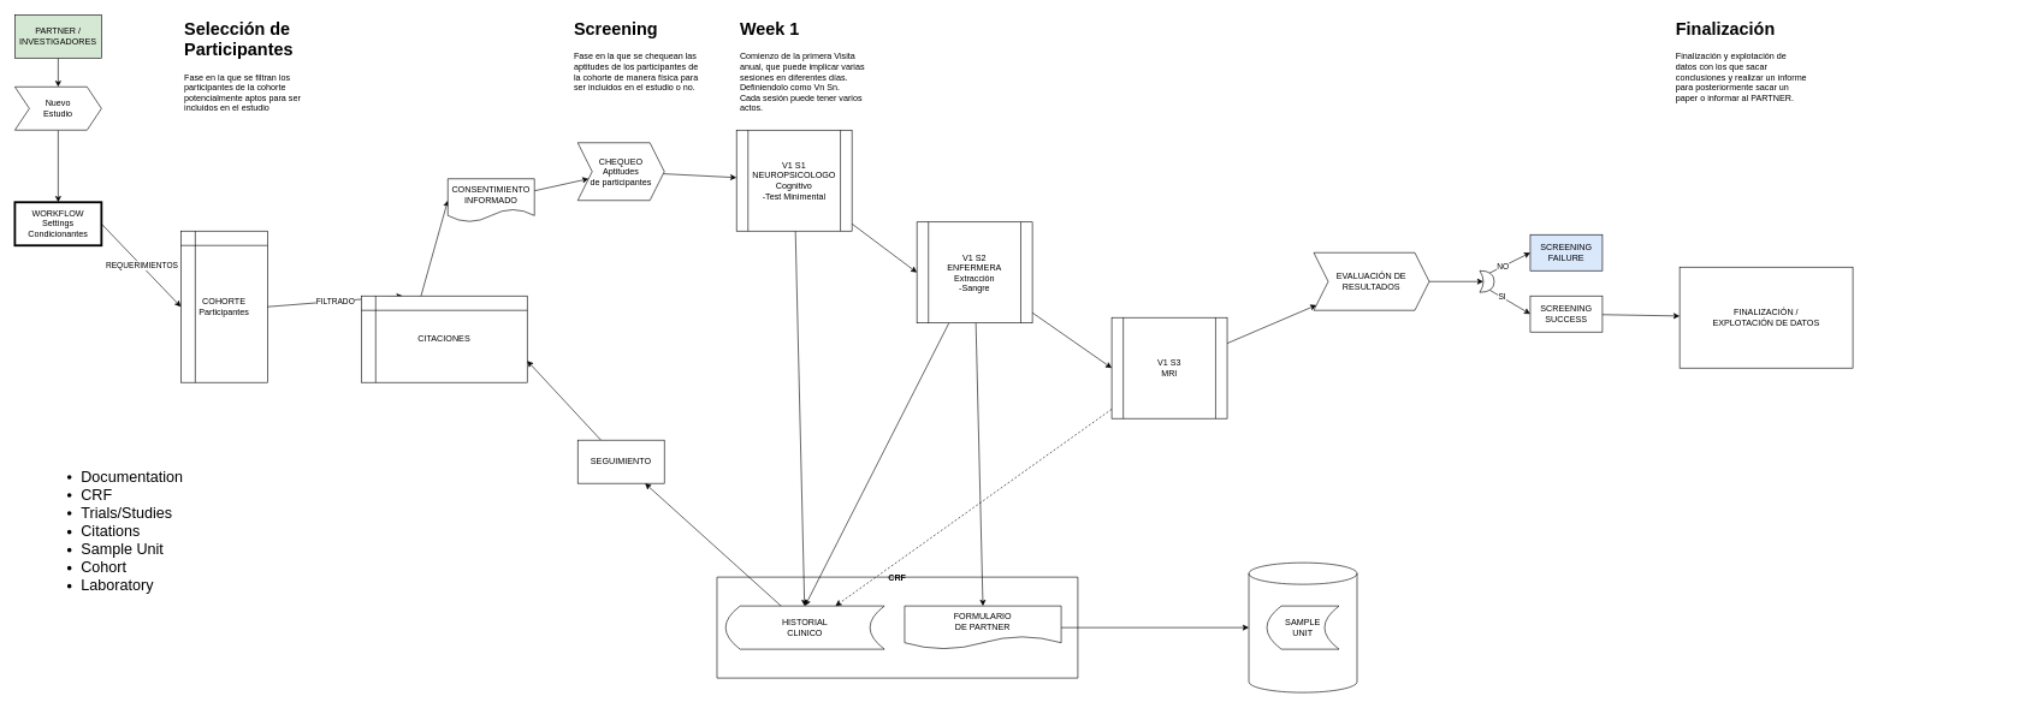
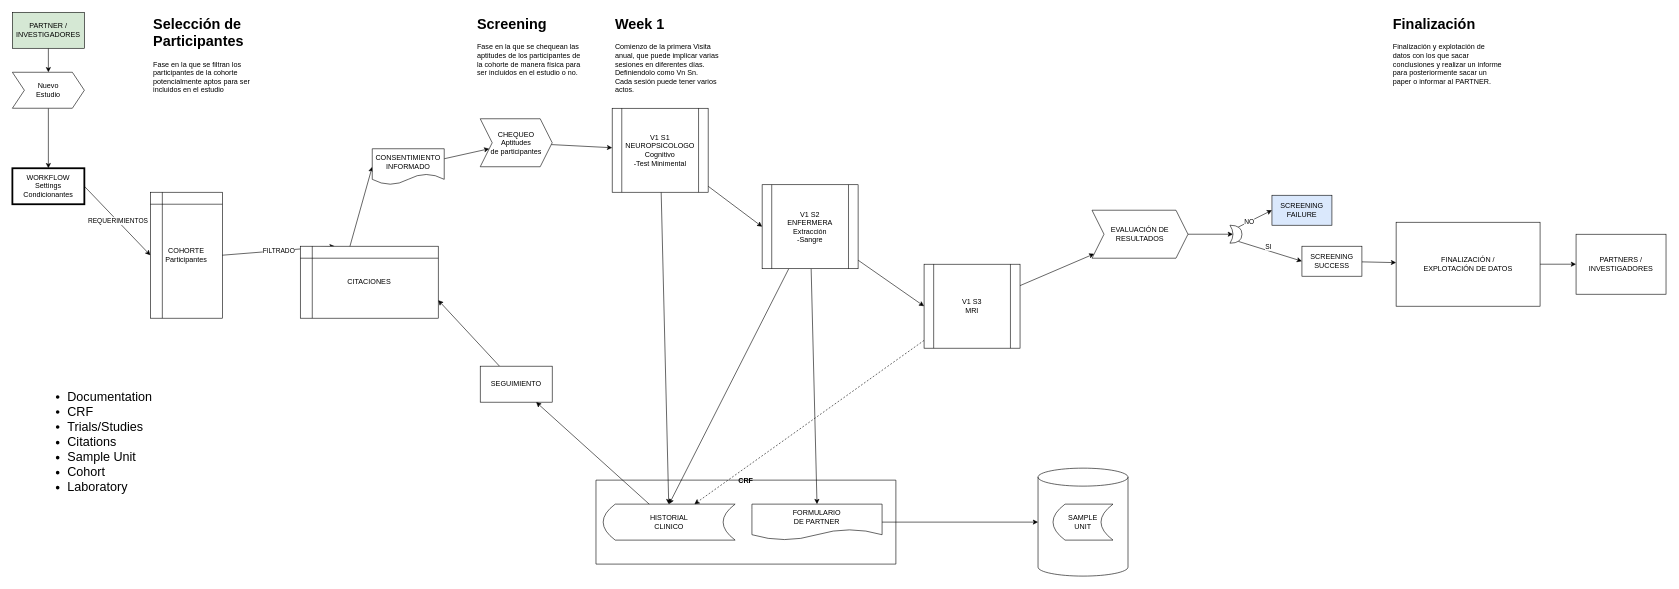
  <mxCell id="0" />
  <mxCell id="1" parent="0" />
  <mxCell id="2" value="" style="shape=cylinder3;whiteSpace=wrap;html=1;boundedLbl=1;backgroundOutline=1;size=15;rounded=0;glass=0;sketch=0;strokeWidth=1;gradientColor=none;" parent="1" vertex="1"><mxGeometry x="1730" y="780" width="150" height="180" as="geometry" /></mxCell>
  <mxCell id="3" value="WORKFLOW&lt;br&gt;Settings&lt;br&gt;Condicionantes" style="rounded=0;whiteSpace=wrap;html=1;glass=0;strokeWidth=3;" parent="1" vertex="1"><mxGeometry x="20" y="280" width="120" height="60" as="geometry" /></mxCell>
  <mxCell id="4" style="edgeStyle=none;html=1;shadow=0;" parent="1" source="5" target="41" edge="1"><mxGeometry relative="1" as="geometry" /></mxCell>
  <mxCell id="5" value="PARTNER / INVESTIGADORES" style="rounded=0;whiteSpace=wrap;html=1;fillColor=#d5e8d4;" parent="1" vertex="1"><mxGeometry x="20" y="20" width="120" height="60" as="geometry" /></mxCell>
  <mxCell id="6" style="edgeStyle=none;html=1;shadow=0;" parent="1" source="8" target="31" edge="1"><mxGeometry relative="1" as="geometry" /></mxCell>
  <mxCell id="7" style="edgeStyle=none;html=1;entryX=0;entryY=0.5;entryDx=0;entryDy=0;" parent="1" source="8" target="12" edge="1"><mxGeometry relative="1" as="geometry" /></mxCell>
  <mxCell id="8" value="V1 S1&lt;br&gt;NEUROPSICOLOGO&lt;br&gt;Cognitivo&lt;br&gt;-Test Minimental" style="shape=process;whiteSpace=wrap;html=1;backgroundOutline=1;glass=0;strokeWidth=1;" parent="1" vertex="1"><mxGeometry x="1020" y="180" width="160" height="140" as="geometry" /></mxCell>
  <mxCell id="9" style="edgeStyle=none;html=1;entryX=0.5;entryY=0;entryDx=0;entryDy=0;shadow=0;" parent="1" source="12" target="32" edge="1"><mxGeometry relative="1" as="geometry" /></mxCell>
  <mxCell id="10" style="edgeStyle=none;html=1;entryX=0.5;entryY=0;entryDx=0;entryDy=0;shadow=0;" parent="1" source="12" target="31" edge="1"><mxGeometry relative="1" as="geometry" /></mxCell>
  <mxCell id="11" style="edgeStyle=none;html=1;entryX=0;entryY=0.5;entryDx=0;entryDy=0;" parent="1" source="12" target="50" edge="1"><mxGeometry relative="1" as="geometry" /></mxCell>
  <mxCell id="12" value="V1 S2&lt;br&gt;ENFERMERA&lt;br&gt;Extracción&lt;br&gt;-Sangre" style="shape=process;whiteSpace=wrap;html=1;backgroundOutline=1;glass=0;strokeWidth=1;" parent="1" vertex="1"><mxGeometry x="1270" y="307.5" width="160" height="140" as="geometry" /></mxCell>
  <mxCell id="13" value="&lt;h1&gt;Selección de Participantes&lt;/h1&gt;&lt;p&gt;Fase en la que se filtran los participantes de la cohorte potencialmente aptos para ser incluidos en el estudio&amp;nbsp;&lt;/p&gt;" style="text;html=1;strokeColor=none;fillColor=none;spacing=5;spacingTop=-20;whiteSpace=wrap;overflow=hidden;rounded=0;glass=0;" parent="1" vertex="1"><mxGeometry x="250" y="20" width="190" height="140" as="geometry" /></mxCell>
  <mxCell id="14" value="COHORTE&lt;br&gt;Participantes" style="shape=internalStorage;whiteSpace=wrap;html=1;backgroundOutline=1;glass=0;strokeWidth=1;" parent="1" vertex="1"><mxGeometry x="250" y="320" width="120" height="210" as="geometry" /></mxCell>
  <mxCell id="15" style="edgeStyle=none;html=1;shadow=0;" parent="1" source="16" target="8" edge="1"><mxGeometry relative="1" as="geometry" /></mxCell>
  <mxCell id="16" value="CHEQUEO&lt;br&gt;Aptitudes&lt;br&gt;de participantes" style="shape=step;perimeter=stepPerimeter;whiteSpace=wrap;html=1;fixedSize=1;glass=0;strokeWidth=1;" parent="1" vertex="1"><mxGeometry x="800" y="197.5" width="120" height="80" as="geometry" /></mxCell>
  <mxCell id="17" value="&lt;h1&gt;Screening&lt;/h1&gt;&lt;p&gt;Fase en la que se chequean las aptitudes de los participantes de la cohorte de manera física para ser incluidos en el estudio o no.&lt;/p&gt;" style="text;html=1;strokeColor=none;fillColor=none;spacing=5;spacingTop=-20;whiteSpace=wrap;overflow=hidden;rounded=0;glass=0;" parent="1" vertex="1"><mxGeometry x="790" y="20" width="190" height="120" as="geometry" /></mxCell>
  <mxCell id="18" value="" style="endArrow=classic;html=1;exitX=1;exitY=0.5;exitDx=0;exitDy=0;entryX=0.25;entryY=0;entryDx=0;entryDy=0;" parent="1" source="14" target="34" edge="1"><mxGeometry relative="1" as="geometry"><mxPoint x="460" y="160" as="sourcePoint" /><mxPoint x="560" y="160" as="targetPoint" /><Array as="points" /></mxGeometry></mxCell>
  <mxCell id="19" value="FILTRADO" style="edgeLabel;resizable=0;html=1;align=center;verticalAlign=middle;glass=0;strokeWidth=1;" parent="18" connectable="0" vertex="1"><mxGeometry relative="1" as="geometry" /></mxCell>
  <mxCell id="20" value="" style="endArrow=classic;html=1;entryX=0;entryY=0.5;entryDx=0;entryDy=0;exitX=1;exitY=0.5;exitDx=0;exitDy=0;" parent="1" source="3" target="14" edge="1"><mxGeometry relative="1" as="geometry"><mxPoint x="200" y="130" as="sourcePoint" /><mxPoint x="340" y="140" as="targetPoint" /></mxGeometry></mxCell>
  <mxCell id="21" value="REQUERIMIENTOS" style="edgeLabel;resizable=0;html=1;align=center;verticalAlign=middle;glass=0;strokeWidth=1;" parent="20" connectable="0" vertex="1"><mxGeometry relative="1" as="geometry" /></mxCell>
  <mxCell id="22" style="edgeStyle=none;html=1;entryX=0;entryY=0.5;entryDx=0;entryDy=0;exitX=0.7;exitY=0.1;exitDx=0;exitDy=0;exitPerimeter=0;" parent="1" source="26" target="27" edge="1"><mxGeometry relative="1" as="geometry" /></mxCell>
  <mxCell id="23" value="NO" style="edgeLabel;html=1;align=center;verticalAlign=middle;resizable=0;points=[];" parent="22" vertex="1" connectable="0"><mxGeometry x="-0.374" relative="1" as="geometry"><mxPoint as="offset" /></mxGeometry></mxCell>
  <mxCell id="24" style="edgeStyle=none;html=1;exitX=0.7;exitY=0.9;exitDx=0;exitDy=0;exitPerimeter=0;entryX=0;entryY=0.5;entryDx=0;entryDy=0;" parent="1" source="26" target="29" edge="1"><mxGeometry relative="1" as="geometry" /></mxCell>
  <mxCell id="25" value="SI" style="edgeLabel;html=1;align=center;verticalAlign=middle;resizable=0;points=[];" parent="24" vertex="1" connectable="0"><mxGeometry x="0.3" y="-2" relative="1" as="geometry"><mxPoint x="-19" y="-15" as="offset" /></mxGeometry></mxCell>
  <mxCell id="26" value="" style="shape=xor;whiteSpace=wrap;html=1;glass=0;strokeWidth=1;" parent="1" vertex="1"><mxGeometry x="2050" y="375" width="20" height="30" as="geometry" /></mxCell>
  <mxCell id="27" value="SCREENING FAILURE" style="rounded=0;whiteSpace=wrap;html=1;glass=0;strokeWidth=1;fillColor=#dae8fc;" parent="1" vertex="1"><mxGeometry x="2120" y="325" width="100" height="50" as="geometry" /></mxCell>
  <mxCell id="28" style="edgeStyle=none;html=1;shadow=0;" parent="1" source="29" target="43" edge="1"><mxGeometry relative="1" as="geometry" /></mxCell>
- <mxCell id="29" value="SCREENING SUCCESS" style="rounded=0;whiteSpace=wrap;html=1;glass=0;strokeWidth=1;" parent="1" vertex="1"><mxGeometry x="2120" y="410" width="100" height="50" as="geometry" /></mxCell>
+ <mxCell id="29" value="SCREENING SUCCESS" style="rounded=0;whiteSpace=wrap;html=1;glass=0;strokeWidth=1;" parent="1" vertex="1"><mxGeometry x="2170" y="410" width="100" height="50" as="geometry" /></mxCell>
  <mxCell id="30" value="CRF" style="swimlane;startSize=0;glass=0;strokeWidth=1;swimlaneFillColor=none;gradientColor=none;rounded=0;arcSize=22;swimlaneLine=1;sketch=0;" parent="1" vertex="1"><mxGeometry x="993" y="800" width="500" height="140" as="geometry"><mxRectangle x="670" y="340" width="50" height="40" as="alternateBounds" /></mxGeometry></mxCell>
  <mxCell id="31" value="HISTORIAL&lt;br&gt;CLINICO" style="shape=dataStorage;whiteSpace=wrap;html=1;fixedSize=1;glass=0;strokeWidth=1;" parent="30" vertex="1"><mxGeometry x="12" y="40" width="220" height="60" as="geometry" /></mxCell>
  <mxCell id="32" value="FORMULARIO&lt;br&gt;DE PARTNER" style="shape=document;whiteSpace=wrap;html=1;boundedLbl=1;rounded=0;glass=0;sketch=0;strokeWidth=1;gradientColor=none;" parent="30" vertex="1"><mxGeometry x="260" y="40" width="217" height="60" as="geometry" /></mxCell>
  <mxCell id="33" style="edgeStyle=none;html=1;entryX=0;entryY=0.5;entryDx=0;entryDy=0;shadow=0;" parent="1" target="47" edge="1"><mxGeometry relative="1" as="geometry"><mxPoint x="580" y="420" as="sourcePoint" /></mxGeometry></mxCell>
  <mxCell id="34" value="CITACIONES" style="shape=internalStorage;whiteSpace=wrap;html=1;backgroundOutline=1;rounded=0;glass=0;sketch=0;strokeWidth=1;gradientColor=none;" parent="1" vertex="1"><mxGeometry x="500" y="410" width="230" height="120" as="geometry" /></mxCell>
  <mxCell id="35" value="&lt;h1&gt;Week 1&lt;/h1&gt;&lt;p&gt;Comienzo de la primera Visita anual, que puede implicar varias sesiones en diferentes días. Definiendolo como Vn Sn.&lt;br&gt;Cada sesión puede tener varios actos.&lt;/p&gt;" style="text;html=1;strokeColor=none;fillColor=none;spacing=5;spacingTop=-20;whiteSpace=wrap;overflow=hidden;rounded=0;glass=0;" parent="1" vertex="1"><mxGeometry x="1020" y="20" width="190" height="140" as="geometry" /></mxCell>
  <mxCell id="36" value="SAMPLE&lt;br&gt;UNIT" style="shape=dataStorage;whiteSpace=wrap;html=1;fixedSize=1;rounded=0;glass=0;sketch=0;strokeWidth=1;gradientColor=none;" parent="1" vertex="1"><mxGeometry x="1755" y="840" width="100" height="60" as="geometry" /></mxCell>
  <mxCell id="37" style="edgeStyle=none;html=1;entryX=1;entryY=0.75;entryDx=0;entryDy=0;" parent="1" source="38" target="34" edge="1"><mxGeometry relative="1" as="geometry" /></mxCell>
  <mxCell id="38" value="SEGUIMIENTO" style="whiteSpace=wrap;html=1;glass=0;strokeWidth=1;" parent="1" vertex="1"><mxGeometry x="800" y="610" width="120" height="60" as="geometry" /></mxCell>
  <mxCell id="39" value="" style="edgeStyle=none;html=1;shadow=0;" parent="1" source="31" target="38" edge="1"><mxGeometry relative="1" as="geometry" /></mxCell>
  <mxCell id="40" style="edgeStyle=none;html=1;entryX=0.5;entryY=0;entryDx=0;entryDy=0;shadow=0;" parent="1" source="41" target="3" edge="1"><mxGeometry relative="1" as="geometry" /></mxCell>
  <mxCell id="41" value="Nuevo&lt;br&gt;Estudio" style="shape=step;perimeter=stepPerimeter;whiteSpace=wrap;html=1;fixedSize=1;rounded=0;glass=0;sketch=0;strokeWidth=1;gradientColor=none;" parent="1" vertex="1"><mxGeometry x="20" y="120" width="120" height="60" as="geometry" /></mxCell>
+ <mxCell id="42" value="" style="edgeStyle=none;html=1;shadow=0;" parent="1" source="43" target="44" edge="1"><mxGeometry relative="1" as="geometry" /></mxCell>
  <mxCell id="43" value="FINALIZACIÓN /&lt;br&gt;EXPLOTACIÓN DE DATOS" style="rounded=0;whiteSpace=wrap;html=1;glass=0;strokeWidth=1;" parent="1" vertex="1"><mxGeometry x="2327" y="370" width="240" height="140" as="geometry" /></mxCell>
+ <mxCell id="44" value="PARTNERS /&lt;br&gt;INVESTIGADORES" style="rounded=0;whiteSpace=wrap;html=1;glass=0;strokeWidth=1;" parent="1" vertex="1"><mxGeometry x="2627" y="390" width="150" height="100" as="geometry" /></mxCell>
  <mxCell id="45" value="&lt;h1&gt;Finalización&lt;/h1&gt;&lt;p&gt;Finalización y explotación de datos con los que sacar conclusiones y realizar un informe para posteriormente sacar un paper o informar al PARTNER.&lt;/p&gt;" style="text;html=1;strokeColor=none;fillColor=none;spacing=5;spacingTop=-20;whiteSpace=wrap;overflow=hidden;rounded=0;glass=0;" parent="1" vertex="1"><mxGeometry x="2317" y="20" width="190" height="140" as="geometry" /></mxCell>
  <mxCell id="46" style="edgeStyle=none;html=1;shadow=0;" parent="1" source="47" target="16" edge="1"><mxGeometry relative="1" as="geometry" /></mxCell>
  <mxCell id="47" value="CONSENTIMIENTO&lt;br&gt;INFORMADO" style="shape=document;whiteSpace=wrap;html=1;boundedLbl=1;glass=0;strokeWidth=1;" parent="1" vertex="1"><mxGeometry x="620" y="247.5" width="120" height="60" as="geometry" /></mxCell>
  <mxCell id="48" style="edgeStyle=none;html=1;shadow=0;" parent="1" source="50" target="52" edge="1"><mxGeometry relative="1" as="geometry" /></mxCell>
  <mxCell id="49" style="edgeStyle=none;html=1;shadow=0;dashed=1;" parent="1" source="50" target="31" edge="1"><mxGeometry relative="1" as="geometry" /></mxCell>
  <mxCell id="50" value="V1 S3&lt;br&gt;MRI" style="shape=process;whiteSpace=wrap;html=1;backgroundOutline=1;glass=0;strokeWidth=1;" parent="1" vertex="1"><mxGeometry x="1540" y="440" width="160" height="140" as="geometry" /></mxCell>
  <mxCell id="51" style="edgeStyle=none;html=1;entryX=0.25;entryY=0.5;entryDx=0;entryDy=0;entryPerimeter=0;shadow=0;" parent="1" source="52" target="26" edge="1"><mxGeometry relative="1" as="geometry" /></mxCell>
  <mxCell id="52" value="EVALUACIÓN DE RESULTADOS" style="shape=step;perimeter=stepPerimeter;whiteSpace=wrap;html=1;fixedSize=1;glass=0;strokeWidth=1;" parent="1" vertex="1"><mxGeometry x="1820" y="350" width="160" height="80" as="geometry" /></mxCell>
  <mxCell id="53" style="edgeStyle=none;html=1;entryX=0;entryY=0.5;entryDx=0;entryDy=0;entryPerimeter=0;" parent="1" source="32" target="2" edge="1"><mxGeometry relative="1" as="geometry" /></mxCell>
  <mxCell id="54" value="&lt;ul style=&quot;font-size: 21px&quot;&gt;&lt;li style=&quot;font-size: 21px&quot;&gt;Documentation&lt;/li&gt;&lt;li style=&quot;font-size: 21px&quot;&gt;CRF&lt;/li&gt;&lt;li style=&quot;font-size: 21px&quot;&gt;Trials/Studies&lt;/li&gt;&lt;li style=&quot;font-size: 21px&quot;&gt;Citations&lt;/li&gt;&lt;li style=&quot;font-size: 21px&quot;&gt;Sample Unit&lt;/li&gt;&lt;li style=&quot;font-size: 21px&quot;&gt;Cohort&lt;/li&gt;&lt;li style=&quot;font-size: 21px&quot;&gt;Laboratory&lt;/li&gt;&lt;/ul&gt;" style="text;strokeColor=none;fillColor=none;html=1;whiteSpace=wrap;verticalAlign=top;overflow=hidden;fontSize=21;" parent="1" vertex="1"><mxGeometry x="70" y="620" width="190" height="310" as="geometry" /></mxCell>
